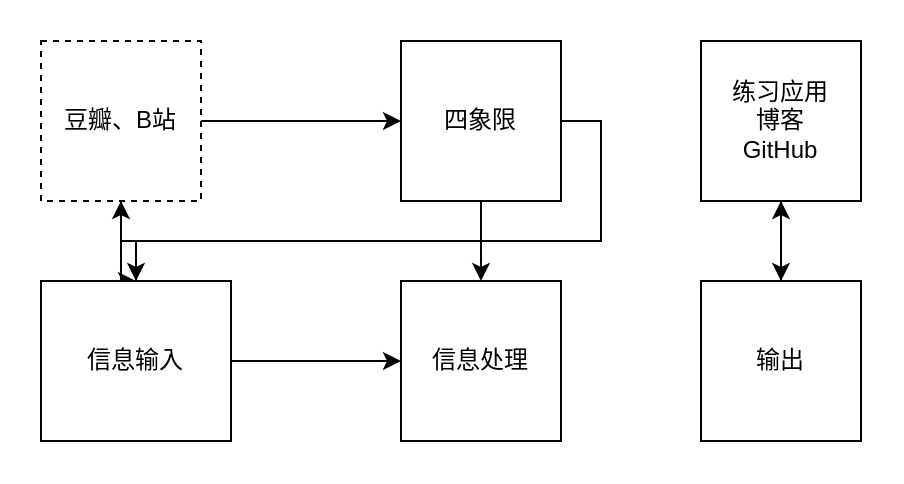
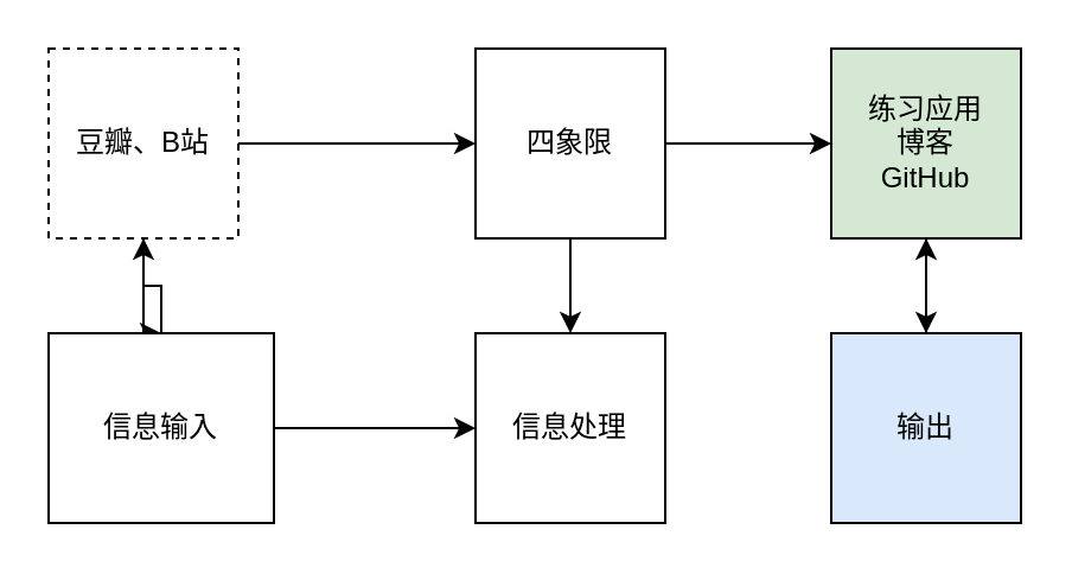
  <mxCell id="0" />
  <mxCell id="1" parent="0" />
  <mxCell id="2" style="edgeStyle=orthogonalEdgeStyle;rounded=0;orthogonalLoop=1;jettySize=auto;html=1;exitX=1;exitY=0.5;exitDx=0;exitDy=0;" parent="1" source="4" edge="1"><mxGeometry relative="1" as="geometry"><mxPoint x="200" y="60" as="targetPoint" /></mxGeometry></mxCell>
  <mxCell id="3" style="edgeStyle=orthogonalEdgeStyle;rounded=0;orthogonalLoop=1;jettySize=auto;html=1;exitX=0.5;exitY=1;exitDx=0;exitDy=0;entryX=0.5;entryY=0;entryDx=0;entryDy=0;" edge="1" parent="1" source="4" target="12"><mxGeometry relative="1" as="geometry"><Array as="points"><mxPoint x="60" y="110" /><mxPoint x="60" y="110" /></Array></mxGeometry></mxCell>
  <mxCell id="4" value="豆瓣、B站" style="whiteSpace=wrap;html=1;aspect=fixed;dashed=1;" parent="1" vertex="1"><mxGeometry x="20" y="20" width="80" height="80" as="geometry" /></mxCell>
- <mxCell id="5" style="edgeStyle=orthogonalEdgeStyle;rounded=0;orthogonalLoop=1;jettySize=auto;html=1;exitX=1;exitY=0.5;exitDx=0;exitDy=0;" edge="1" parent="1" source="7" target="12"><mxGeometry relative="1" as="geometry" /></mxCell>
+ <mxCell id="5" style="edgeStyle=orthogonalEdgeStyle;rounded=0;orthogonalLoop=1;jettySize=auto;html=1;exitX=1;exitY=0.5;exitDx=0;exitDy=0;entryX=0;entryY=0.5;entryDx=0;entryDy=0;" edge="1" parent="1" source="7" target="9"><mxGeometry relative="1" as="geometry" /></mxCell>
  <mxCell id="6" style="edgeStyle=orthogonalEdgeStyle;rounded=0;orthogonalLoop=1;jettySize=auto;html=1;exitX=0.5;exitY=1;exitDx=0;exitDy=0;" edge="1" parent="1" source="7"><mxGeometry relative="1" as="geometry"><mxPoint x="240" y="140" as="targetPoint" /></mxGeometry></mxCell>
  <mxCell id="7" value="四象限" style="whiteSpace=wrap;html=1;aspect=fixed;" vertex="1" parent="1"><mxGeometry x="200" y="20" width="80" height="80" as="geometry" /></mxCell>
  <mxCell id="8" style="edgeStyle=orthogonalEdgeStyle;rounded=0;orthogonalLoop=1;jettySize=auto;html=1;exitX=0.5;exitY=1;exitDx=0;exitDy=0;" edge="1" parent="1" source="9"><mxGeometry relative="1" as="geometry"><mxPoint x="390" y="140" as="targetPoint" /></mxGeometry></mxCell>
- <mxCell id="9" value="&lt;div class=&quot;mind-clipboard&quot;&gt;练习应用&lt;div&gt;博客&lt;/div&gt;&lt;div&gt;GitHub&lt;/div&gt;&lt;/div&gt;" style="whiteSpace=wrap;html=1;aspect=fixed;" vertex="1" parent="1"><mxGeometry x="350" y="20" width="80" height="80" as="geometry" /></mxCell>
+ <mxCell id="9" value="&lt;div class=&quot;mind-clipboard&quot;&gt;练习应用&lt;div&gt;博客&lt;/div&gt;&lt;div&gt;GitHub&lt;/div&gt;&lt;/div&gt;" style="whiteSpace=wrap;html=1;aspect=fixed;fillColor=#d5e8d4;" vertex="1" parent="1"><mxGeometry x="350" y="20" width="80" height="80" as="geometry" /></mxCell>
  <mxCell id="10" style="edgeStyle=orthogonalEdgeStyle;rounded=0;orthogonalLoop=1;jettySize=auto;html=1;exitX=1;exitY=0.5;exitDx=0;exitDy=0;" edge="1" parent="1" source="12"><mxGeometry relative="1" as="geometry"><mxPoint x="200" y="180" as="targetPoint" /></mxGeometry></mxCell>
  <mxCell id="11" style="edgeStyle=orthogonalEdgeStyle;rounded=0;orthogonalLoop=1;jettySize=auto;html=1;exitX=0.5;exitY=0;exitDx=0;exitDy=0;entryX=0.5;entryY=1;entryDx=0;entryDy=0;" edge="1" parent="1" source="12" target="4"><mxGeometry relative="1" as="geometry" /></mxCell>
  <mxCell id="12" value="信息输入" style="whiteSpace=wrap;html=1;aspect=fixed;" vertex="1" parent="1"><mxGeometry x="20" y="140" width="95" height="80" as="geometry" /></mxCell>
  <mxCell id="13" value="信息处理" style="whiteSpace=wrap;html=1;aspect=fixed;" vertex="1" parent="1"><mxGeometry x="200" y="140" width="80" height="80" as="geometry" /></mxCell>
  <mxCell id="14" style="edgeStyle=orthogonalEdgeStyle;rounded=0;orthogonalLoop=1;jettySize=auto;html=1;exitX=0.5;exitY=0;exitDx=0;exitDy=0;entryX=0.5;entryY=1;entryDx=0;entryDy=0;" edge="1" parent="1" source="15" target="9"><mxGeometry relative="1" as="geometry" /></mxCell>
- <mxCell id="15" value="&lt;div class=&quot;mind-clipboard&quot;&gt;输出&lt;/div&gt;" style="whiteSpace=wrap;html=1;aspect=fixed;" vertex="1" parent="1"><mxGeometry x="350" y="140" width="80" height="80" as="geometry" /></mxCell>
+ <mxCell id="15" value="&lt;div class=&quot;mind-clipboard&quot;&gt;输出&lt;/div&gt;" style="whiteSpace=wrap;html=1;aspect=fixed;fillColor=#dae8fc;" vertex="1" parent="1"><mxGeometry x="350" y="140" width="80" height="80" as="geometry" /></mxCell>
